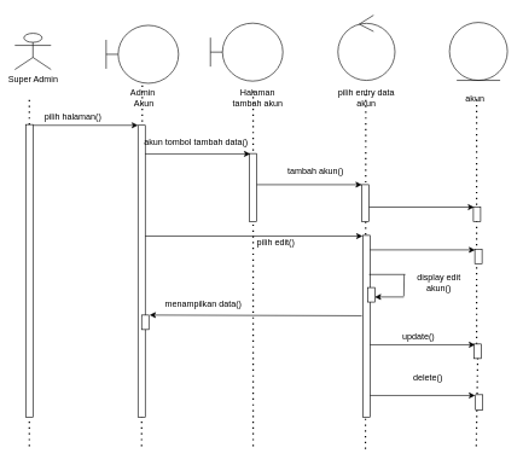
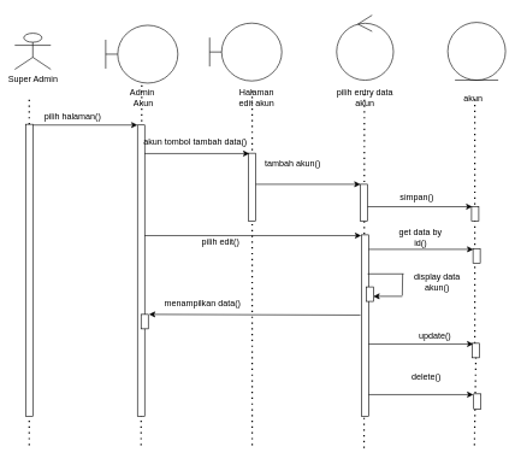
  <mxCell id="0" />
  <mxCell id="1" parent="0" />
  <mxCell id="2" value="" style="endArrow=none;dashed=1;html=1;dashPattern=1 3;strokeWidth=2;rounded=0;entryX=0.5;entryY=0.988;entryDx=0;entryDy=0;entryPerimeter=0;startArrow=none;" edge="1" parent="1" source="41"><mxGeometry width="50" height="50" relative="1" as="geometry"><mxPoint x="657" y="605" as="sourcePoint" /><mxPoint x="657.5" y="130.52" as="targetPoint" /></mxGeometry></mxCell>
  <mxCell id="3" value="" style="endArrow=none;dashed=1;html=1;dashPattern=1 3;strokeWidth=2;rounded=0;entryX=0.5;entryY=0.988;entryDx=0;entryDy=0;entryPerimeter=0;" edge="1" parent="1"><mxGeometry width="50" height="50" relative="1" as="geometry"><mxPoint x="504" y="619" as="sourcePoint" /><mxPoint x="504.5" y="127.52" as="targetPoint" /></mxGeometry></mxCell>
  <mxCell id="4" value="" style="endArrow=none;dashed=1;html=1;dashPattern=1 3;strokeWidth=2;rounded=0;entryX=0.5;entryY=0.988;entryDx=0;entryDy=0;entryPerimeter=0;" edge="1" parent="1"><mxGeometry width="50" height="50" relative="1" as="geometry"><mxPoint x="349" y="615" as="sourcePoint" /><mxPoint x="349" y="125" as="targetPoint" /></mxGeometry></mxCell>
  <mxCell id="5" value="" style="endArrow=none;dashed=1;html=1;dashPattern=1 3;strokeWidth=2;rounded=0;entryX=0.5;entryY=0.988;entryDx=0;entryDy=0;entryPerimeter=0;" edge="1" parent="1" target="7"><mxGeometry width="50" height="50" relative="1" as="geometry"><mxPoint x="195" y="615" as="sourcePoint" /><mxPoint x="195" y="135" as="targetPoint" /></mxGeometry></mxCell>
  <mxCell id="6" value="Super Admin" style="shape=umlActor;verticalLabelPosition=bottom;verticalAlign=top;html=1;outlineConnect=0;" vertex="1" parent="1"><mxGeometry x="20" y="45" width="50" height="50" as="geometry" /></mxCell>
  <mxCell id="7" value="" style="shape=umlBoundary;whiteSpace=wrap;html=1;" vertex="1" parent="1"><mxGeometry x="146" y="34" width="100" height="80" as="geometry" /></mxCell>
  <mxCell id="8" value="" style="shape=umlBoundary;whiteSpace=wrap;html=1;" vertex="1" parent="1"><mxGeometry x="290" y="31" width="100" height="80" as="geometry" /></mxCell>
  <mxCell id="9" value="" style="endArrow=none;dashed=1;html=1;dashPattern=1 3;strokeWidth=2;rounded=0;startArrow=none;" edge="1" parent="1" source="10"><mxGeometry width="50" height="50" relative="1" as="geometry"><mxPoint x="40" y="559" as="sourcePoint" /><mxPoint x="40" y="135" as="targetPoint" /></mxGeometry></mxCell>
  <mxCell id="10" value="" style="html=1;points=[];perimeter=orthogonalPerimeter;" vertex="1" parent="1"><mxGeometry x="35" y="171" width="10" height="404" as="geometry" /></mxCell>
  <mxCell id="11" value="" style="endArrow=none;dashed=1;html=1;dashPattern=1 3;strokeWidth=2;rounded=0;" edge="1" parent="1" target="10"><mxGeometry width="50" height="50" relative="1" as="geometry"><mxPoint x="40" y="615" as="sourcePoint" /><mxPoint x="40" y="135" as="targetPoint" /></mxGeometry></mxCell>
  <mxCell id="12" value="" style="endArrow=classic;html=1;rounded=0;" edge="1" parent="1"><mxGeometry width="50" height="50" relative="1" as="geometry"><mxPoint x="45" y="172" as="sourcePoint" /><mxPoint x="190" y="172" as="targetPoint" /></mxGeometry></mxCell>
  <mxCell id="13" value="" style="html=1;points=[];perimeter=orthogonalPerimeter;" vertex="1" parent="1"><mxGeometry x="190" y="172" width="10" height="403" as="geometry" /></mxCell>
  <mxCell id="14" value="pilih halaman()" style="text;html=1;resizable=0;autosize=1;align=center;verticalAlign=middle;points=[];fillColor=none;strokeColor=none;rounded=0;" vertex="1" parent="1"><mxGeometry x="55" y="151" width="90" height="20" as="geometry" /></mxCell>
  <mxCell id="15" value="" style="endArrow=classic;html=1;rounded=0;" edge="1" parent="1"><mxGeometry width="50" height="50" relative="1" as="geometry"><mxPoint x="200" y="211.5" as="sourcePoint" /><mxPoint x="345" y="211.5" as="targetPoint" /></mxGeometry></mxCell>
  <mxCell id="16" value="akun tombol tambah data()" style="text;html=1;resizable=0;autosize=1;align=center;verticalAlign=middle;points=[];fillColor=none;strokeColor=none;rounded=0;" vertex="1" parent="1"><mxGeometry x="195" y="185" width="150" height="20" as="geometry" /></mxCell>
  <mxCell id="17" value="" style="html=1;points=[];perimeter=orthogonalPerimeter;" vertex="1" parent="1"><mxGeometry x="344" y="211" width="10" height="94" as="geometry" /></mxCell>
  <mxCell id="18" value="" style="endArrow=classic;html=1;rounded=0;" edge="1" parent="1"><mxGeometry width="50" height="50" relative="1" as="geometry"><mxPoint x="354" y="254" as="sourcePoint" /><mxPoint x="499" y="254" as="targetPoint" /></mxGeometry></mxCell>
  <mxCell id="19" value="" style="html=1;points=[];perimeter=orthogonalPerimeter;" vertex="1" parent="1"><mxGeometry x="499" y="254" width="10" height="51" as="geometry" /></mxCell>
  <mxCell id="20" value="" style="ellipse;shape=umlControl;whiteSpace=wrap;html=1;" vertex="1" parent="1"><mxGeometry x="466" y="20" width="78.75" height="90" as="geometry" /></mxCell>
  <mxCell id="21" value="Admin&amp;nbsp;&lt;br&gt;Akun" style="text;html=1;resizable=0;autosize=1;align=center;verticalAlign=middle;points=[];fillColor=none;strokeColor=none;rounded=0;" vertex="1" parent="1"><mxGeometry x="163" y="120" width="70" height="30" as="geometry" /></mxCell>
- <mxCell id="22" value="Halaman&lt;br&gt;tambah akun" style="text;html=1;resizable=0;autosize=1;align=center;verticalAlign=middle;points=[];fillColor=none;strokeColor=none;rounded=0;" vertex="1" parent="1"><mxGeometry x="315" y="120" width="80" height="30" as="geometry" /></mxCell>
+ <mxCell id="22" value="Halaman&lt;br&gt;edit akun" style="text;html=1;resizable=0;autosize=1;align=center;verticalAlign=middle;points=[];fillColor=none;strokeColor=none;rounded=0;" vertex="1" parent="1"><mxGeometry x="315" y="120" width="80" height="30" as="geometry" /></mxCell>
  <mxCell id="23" value="pilih entry data&lt;br&gt;akun" style="text;html=1;resizable=0;autosize=1;align=center;verticalAlign=middle;points=[];fillColor=none;strokeColor=none;rounded=0;" vertex="1" parent="1"><mxGeometry x="450" y="120" width="110" height="30" as="geometry" /></mxCell>
- <mxCell id="24" value="tambah akun()" style="text;html=1;resizable=0;autosize=1;align=center;verticalAlign=middle;points=[];fillColor=none;strokeColor=none;rounded=0;" vertex="1" parent="1"><mxGeometry x="390" y="226" width="90" height="20" as="geometry" /></mxCell>
+ <mxCell id="24" value="tambah akun()" style="text;html=1;resizable=0;autosize=1;align=center;verticalAlign=middle;points=[];fillColor=none;strokeColor=none;rounded=0;" vertex="1" parent="1"><mxGeometry x="360" y="216" width="90" height="20" as="geometry" /></mxCell>
  <mxCell id="25" value="" style="endArrow=classic;html=1;rounded=0;" edge="1" parent="1"><mxGeometry width="50" height="50" relative="1" as="geometry"><mxPoint x="509" y="285" as="sourcePoint" /><mxPoint x="654" y="285" as="targetPoint" /></mxGeometry></mxCell>
  <mxCell id="26" value="" style="html=1;points=[];perimeter=orthogonalPerimeter;" vertex="1" parent="1"><mxGeometry x="653" y="285" width="10" height="20" as="geometry" /></mxCell>
  <mxCell id="27" value="" style="ellipse;shape=umlEntity;whiteSpace=wrap;html=1;" vertex="1" parent="1"><mxGeometry x="620" y="30" width="80" height="80" as="geometry" /></mxCell>
  <mxCell id="28" value="akun" style="text;html=1;resizable=0;autosize=1;align=center;verticalAlign=middle;points=[];fillColor=none;strokeColor=none;rounded=0;" vertex="1" parent="1"><mxGeometry x="635" y="125" width="40" height="20" as="geometry" /></mxCell>
  <mxCell id="29" value="" style="endArrow=classic;html=1;rounded=0;" edge="1" parent="1"><mxGeometry width="50" height="50" relative="1" as="geometry"><mxPoint x="200" y="325" as="sourcePoint" /><mxPoint x="500" y="325" as="targetPoint" /></mxGeometry></mxCell>
  <mxCell id="30" value="" style="html=1;points=[];perimeter=orthogonalPerimeter;" vertex="1" parent="1"><mxGeometry x="500.38" y="324" width="10" height="251" as="geometry" /></mxCell>
- <mxCell id="32" value="pilih edit()" style="text;html=1;resizable=0;autosize=1;align=center;verticalAlign=middle;points=[];fillColor=none;strokeColor=none;rounded=0;" vertex="1" parent="1"><mxGeometry x="345" y="324" width="70" height="20" as="geometry" /></mxCell>
+ <mxCell id="31" value="simpan()" style="text;html=1;resizable=0;autosize=1;align=center;verticalAlign=middle;points=[];fillColor=none;strokeColor=none;rounded=0;" vertex="1" parent="1"><mxGeometry x="546.75" y="262" width="60" height="20" as="geometry" /></mxCell>
+ <mxCell id="32" value="pilih edit()" style="text;html=1;resizable=0;autosize=1;align=center;verticalAlign=middle;points=[];fillColor=none;strokeColor=none;rounded=0;" vertex="1" parent="1"><mxGeometry x="270" y="324" width="70" height="20" as="geometry" /></mxCell>
  <mxCell id="33" value="" style="endArrow=classic;html=1;rounded=0;" edge="1" parent="1"><mxGeometry width="50" height="50" relative="1" as="geometry"><mxPoint x="510.38" y="344" as="sourcePoint" /><mxPoint x="655.38" y="344" as="targetPoint" /></mxGeometry></mxCell>
  <mxCell id="34" value="" style="html=1;points=[];perimeter=orthogonalPerimeter;" vertex="1" parent="1"><mxGeometry x="655" y="343" width="10" height="20" as="geometry" /></mxCell>
+ <mxCell id="35" value="get data by&lt;br&gt;id()" style="text;html=1;resizable=0;autosize=1;align=center;verticalAlign=middle;points=[];fillColor=none;strokeColor=none;rounded=0;" vertex="1" parent="1"><mxGeometry x="546.75" y="313" width="70" height="30" as="geometry" /></mxCell>
  <mxCell id="36" value="" style="html=1;points=[];perimeter=orthogonalPerimeter;" vertex="1" parent="1"><mxGeometry x="507" y="396" width="10" height="20" as="geometry" /></mxCell>
  <mxCell id="37" value="" style="endArrow=none;html=1;rounded=0;endFill=0;startArrow=classic;startFill=1;exitX=1.1;exitY=0;exitDx=0;exitDy=0;exitPerimeter=0;" edge="1" parent="1" source="38"><mxGeometry width="50" height="50" relative="1" as="geometry"><mxPoint x="230" y="445" as="sourcePoint" /><mxPoint x="499" y="435" as="targetPoint" /></mxGeometry></mxCell>
  <mxCell id="38" value="" style="html=1;points=[];perimeter=orthogonalPerimeter;" vertex="1" parent="1"><mxGeometry x="195" y="434" width="10" height="20" as="geometry" /></mxCell>
  <mxCell id="39" value="menampilkan data()" style="text;html=1;resizable=0;autosize=1;align=center;verticalAlign=middle;points=[];fillColor=none;strokeColor=none;rounded=0;" vertex="1" parent="1"><mxGeometry x="220" y="409" width="120" height="20" as="geometry" /></mxCell>
  <mxCell id="40" value="" style="endArrow=classic;html=1;rounded=0;" edge="1" parent="1"><mxGeometry width="50" height="50" relative="1" as="geometry"><mxPoint x="510.38" y="475" as="sourcePoint" /><mxPoint x="655.38" y="475" as="targetPoint" /></mxGeometry></mxCell>
  <mxCell id="41" value="" style="html=1;points=[];perimeter=orthogonalPerimeter;" vertex="1" parent="1"><mxGeometry x="654" y="474" width="10" height="20" as="geometry" /></mxCell>
  <mxCell id="42" value="" style="endArrow=none;dashed=1;html=1;dashPattern=1 3;strokeWidth=2;rounded=0;entryX=0.5;entryY=0.988;entryDx=0;entryDy=0;entryPerimeter=0;" edge="1" parent="1" target="41"><mxGeometry width="50" height="50" relative="1" as="geometry"><mxPoint x="657" y="615" as="sourcePoint" /><mxPoint x="657.5" y="130.52" as="targetPoint" /></mxGeometry></mxCell>
- <mxCell id="43" value="update()" style="text;html=1;resizable=0;autosize=1;align=center;verticalAlign=middle;points=[];fillColor=none;strokeColor=none;rounded=0;" vertex="1" parent="1"><mxGeometry x="546.75" y="454" width="60" height="20" as="geometry" /></mxCell>
+ <mxCell id="43" value="update()" style="text;html=1;resizable=0;autosize=1;align=center;verticalAlign=middle;points=[];fillColor=none;strokeColor=none;rounded=0;" vertex="1" parent="1"><mxGeometry x="571.75" y="454" width="60" height="20" as="geometry" /></mxCell>
  <mxCell id="44" value="" style="endArrow=classic;html=1;rounded=0;" edge="1" parent="1"><mxGeometry width="50" height="50" relative="1" as="geometry"><mxPoint x="510.38" y="545" as="sourcePoint" /><mxPoint x="655.38" y="545" as="targetPoint" /></mxGeometry></mxCell>
  <mxCell id="45" value="" style="html=1;points=[];perimeter=orthogonalPerimeter;" vertex="1" parent="1"><mxGeometry x="656" y="544" width="10" height="21" as="geometry" /></mxCell>
  <mxCell id="46" value="delete()" style="text;html=1;resizable=0;autosize=1;align=center;verticalAlign=middle;points=[];fillColor=none;strokeColor=none;rounded=0;" vertex="1" parent="1"><mxGeometry x="560" y="510" width="60" height="20" as="geometry" /></mxCell>
  <mxCell id="47" value="" style="endArrow=classic;html=1;rounded=0;entryX=1.3;entryY=0.45;entryDx=0;entryDy=0;entryPerimeter=0;" edge="1" parent="1"><mxGeometry width="50" height="50" relative="1" as="geometry"><mxPoint x="557" y="409" as="sourcePoint" /><mxPoint x="517" y="409" as="targetPoint" /></mxGeometry></mxCell>
  <mxCell id="48" value="" style="endArrow=none;html=1;rounded=0;" edge="1" parent="1"><mxGeometry width="50" height="50" relative="1" as="geometry"><mxPoint x="509" y="378" as="sourcePoint" /><mxPoint x="559" y="378" as="targetPoint" /></mxGeometry></mxCell>
  <mxCell id="49" value="" style="endArrow=none;html=1;rounded=0;" edge="1" parent="1"><mxGeometry width="50" height="50" relative="1" as="geometry"><mxPoint x="557.5" y="378" as="sourcePoint" /><mxPoint x="557" y="408" as="targetPoint" /></mxGeometry></mxCell>
- <mxCell id="50" value="display edit&lt;br&gt;akun()" style="text;html=1;resizable=0;autosize=1;align=center;verticalAlign=middle;points=[];fillColor=none;strokeColor=none;rounded=0;" vertex="1" parent="1"><mxGeometry x="565" y="375" width="80" height="30" as="geometry" /></mxCell>
+ <mxCell id="50" value="display data&lt;br&gt;akun()" style="text;html=1;resizable=0;autosize=1;align=center;verticalAlign=middle;points=[];fillColor=none;strokeColor=none;rounded=0;" vertex="1" parent="1"><mxGeometry x="565" y="375" width="80" height="30" as="geometry" /></mxCell>
